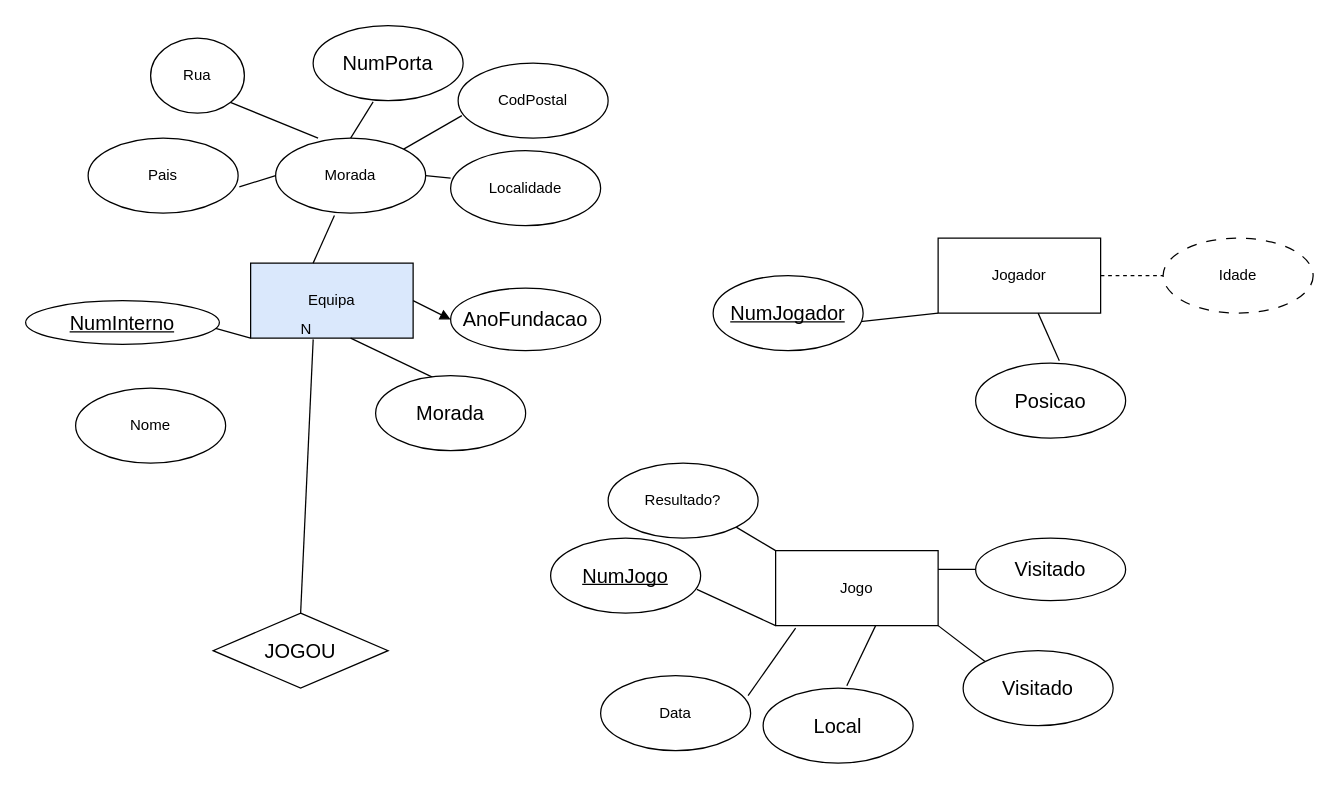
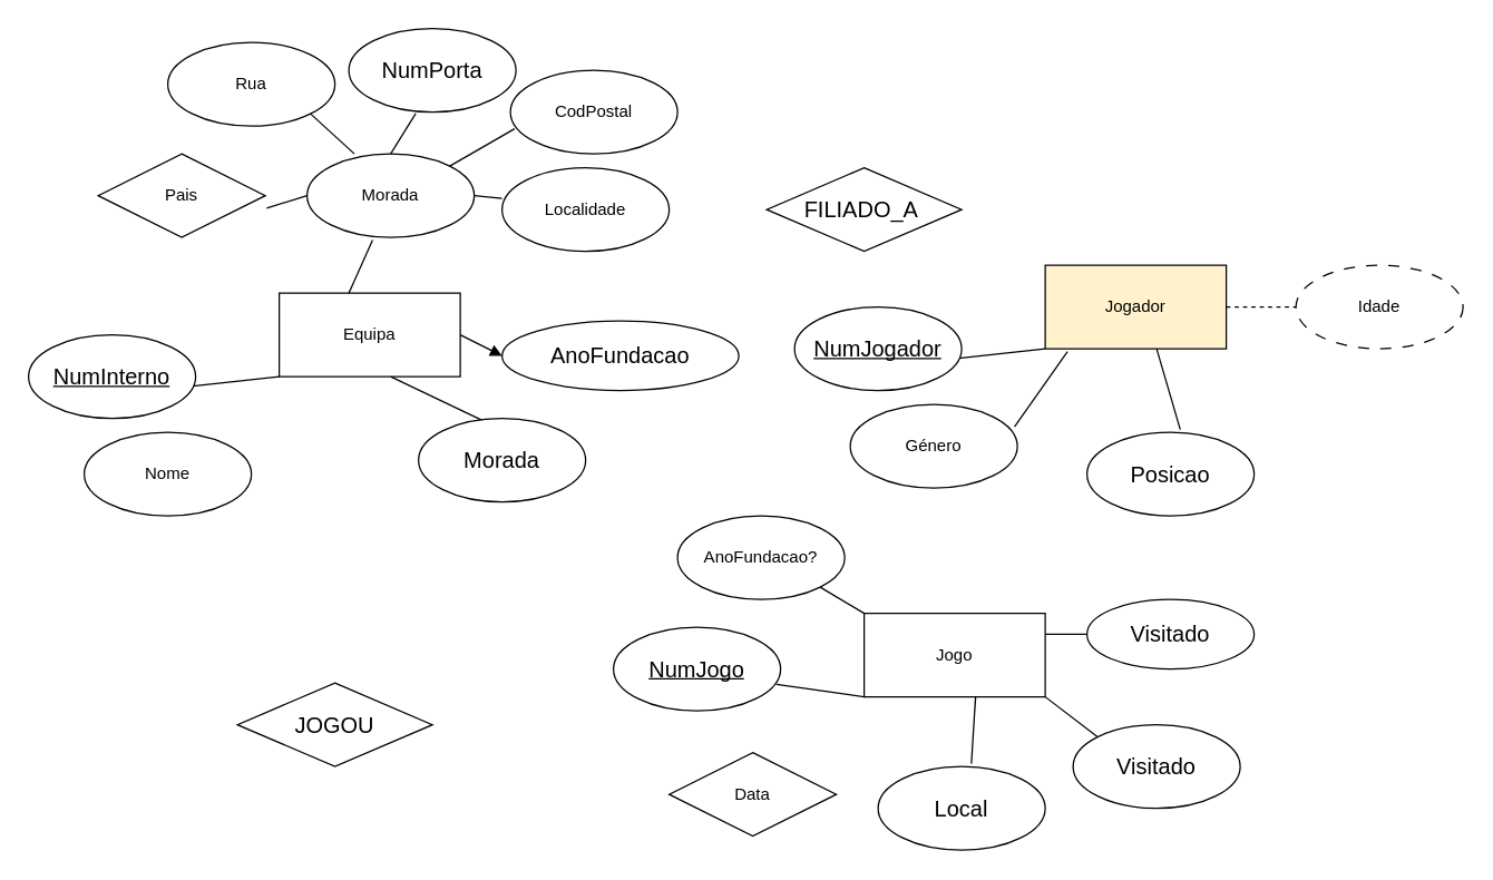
  <mxCell id="0" />
  <mxCell id="1" parent="0" />
- <mxCell id="2" value="Equipa" style="rounded=0;whiteSpace=wrap;html=1;fillColor=#dae8fc;" vertex="1" parent="1"><mxGeometry x="200" y="210" width="130" height="60" as="geometry" /></mxCell>
+ <mxCell id="2" value="Equipa" style="rounded=0;whiteSpace=wrap;html=1;" vertex="1" parent="1"><mxGeometry x="200" y="210" width="130" height="60" as="geometry" /></mxCell>
  <mxCell id="3" value="" style="endArrow=none;html=1;rounded=0;exitX=0.967;exitY=0.617;exitDx=0;exitDy=0;exitPerimeter=0;" edge="1" parent="1" source="4"><mxGeometry width="50" height="50" relative="1" as="geometry"><mxPoint x="130" y="250" as="sourcePoint" /><mxPoint x="200" y="270" as="targetPoint" /></mxGeometry></mxCell>
- <mxCell id="4" value="&lt;span id=&quot;docs-internal-guid-fb074735-7fff-1467-12a6-5c1d7fd0b527&quot;&gt;&lt;span style=&quot;font-size: 12pt; font-family: Calibri, sans-serif; background-color: transparent; font-variant-numeric: normal; font-variant-east-asian: normal; font-variant-alternates: normal; font-variant-position: normal; font-variant-emoji: normal; text-decoration-line: underline; text-decoration-skip-ink: none; vertical-align: baseline; white-space-collapse: preserve;&quot;&gt;NumInterno&lt;/span&gt;&lt;/span&gt;" style="ellipse;whiteSpace=wrap;html=1;" vertex="1" parent="1"><mxGeometry x="20" y="240" width="155" height="35" as="geometry" /></mxCell>
+ <mxCell id="4" value="&lt;span id=&quot;docs-internal-guid-fb074735-7fff-1467-12a6-5c1d7fd0b527&quot;&gt;&lt;span style=&quot;font-size: 12pt; font-family: Calibri, sans-serif; background-color: transparent; font-variant-numeric: normal; font-variant-east-asian: normal; font-variant-alternates: normal; font-variant-position: normal; font-variant-emoji: normal; text-decoration-line: underline; text-decoration-skip-ink: none; vertical-align: baseline; white-space-collapse: preserve;&quot;&gt;NumInterno&lt;/span&gt;&lt;/span&gt;" style="ellipse;whiteSpace=wrap;html=1;" vertex="1" parent="1"><mxGeometry x="20" y="240" width="120" height="60" as="geometry" /></mxCell>
  <mxCell id="5" value="Nome" style="ellipse;whiteSpace=wrap;html=1;" vertex="1" parent="1"><mxGeometry x="60" y="310" width="120" height="60" as="geometry" /></mxCell>
  <mxCell id="6" value="" style="endArrow=none;html=1;rounded=0;entryX=0;entryY=1;entryDx=0;entryDy=0;exitX=0.392;exitY=0.033;exitDx=0;exitDy=0;exitPerimeter=0;" edge="1" parent="1" source="7"><mxGeometry width="50" height="50" relative="1" as="geometry"><mxPoint x="220" y="290" as="sourcePoint" /><mxPoint x="280" y="270" as="targetPoint" /></mxGeometry></mxCell>
  <mxCell id="7" value="&lt;span id=&quot;docs-internal-guid-864a7e43-7fff-2307-8ba5-d3fcd2a51fee&quot;&gt;&lt;span style=&quot;font-size: 12pt; font-family: Calibri, sans-serif; background-color: transparent; font-variant-numeric: normal; font-variant-east-asian: normal; font-variant-alternates: normal; font-variant-position: normal; font-variant-emoji: normal; vertical-align: baseline; white-space-collapse: preserve;&quot;&gt;Morada&lt;/span&gt;&lt;/span&gt;" style="ellipse;whiteSpace=wrap;html=1;" vertex="1" parent="1"><mxGeometry x="300" y="300" width="120" height="60" as="geometry" /></mxCell>
  <mxCell id="8" value="" style="endArrow=none;html=1;rounded=0;entryX=0.392;entryY=1.033;entryDx=0;entryDy=0;entryPerimeter=0;" edge="1" parent="1" target="9"><mxGeometry width="50" height="50" relative="1" as="geometry"><mxPoint x="250" y="210" as="sourcePoint" /><mxPoint x="270" y="160" as="targetPoint" /></mxGeometry></mxCell>
  <mxCell id="9" value="Morada" style="ellipse;whiteSpace=wrap;html=1;" vertex="1" parent="1"><mxGeometry x="220" y="110" width="120" height="60" as="geometry" /></mxCell>
  <mxCell id="10" value="" style="endArrow=none;html=1;rounded=0;exitX=1;exitY=0.5;exitDx=0;exitDy=0;entryX=0;entryY=0.367;entryDx=0;entryDy=0;entryPerimeter=0;" edge="1" parent="1" source="9" target="15"><mxGeometry width="50" height="50" relative="1" as="geometry"><mxPoint x="330" y="130" as="sourcePoint" /><mxPoint x="380" y="80" as="targetPoint" /></mxGeometry></mxCell>
  <mxCell id="11" value="" style="endArrow=none;html=1;rounded=0;exitX=0.283;exitY=0;exitDx=0;exitDy=0;exitPerimeter=0;entryX=1;entryY=1;entryDx=0;entryDy=0;" edge="1" parent="1" source="9" target="13"><mxGeometry width="50" height="50" relative="1" as="geometry"><mxPoint x="260" y="110" as="sourcePoint" /><mxPoint x="230" y="70" as="targetPoint" /></mxGeometry></mxCell>
  <mxCell id="12" value="" style="endArrow=none;html=1;rounded=0;entryX=0.4;entryY=1.017;entryDx=0;entryDy=0;entryPerimeter=0;" edge="1" parent="1" target="14"><mxGeometry width="50" height="50" relative="1" as="geometry"><mxPoint x="280" y="110" as="sourcePoint" /><mxPoint x="300" y="70" as="targetPoint" /></mxGeometry></mxCell>
- <mxCell id="13" value="Rua" style="ellipse;whiteSpace=wrap;html=1;" vertex="1" parent="1"><mxGeometry x="120" y="30" width="75" height="60" as="geometry" /></mxCell>
+ <mxCell id="13" value="Rua" style="ellipse;whiteSpace=wrap;html=1;" vertex="1" parent="1"><mxGeometry x="120" y="30" width="120" height="60" as="geometry" /></mxCell>
  <mxCell id="14" value="&lt;span id=&quot;docs-internal-guid-223733fb-7fff-65e1-ff7a-13754291de61&quot;&gt;&lt;span style=&quot;font-size: 12pt; font-family: Calibri, sans-serif; background-color: transparent; font-variant-numeric: normal; font-variant-east-asian: normal; font-variant-alternates: normal; font-variant-position: normal; font-variant-emoji: normal; vertical-align: baseline; white-space-collapse: preserve;&quot;&gt;NumPorta&lt;/span&gt;&lt;/span&gt;" style="ellipse;whiteSpace=wrap;html=1;" vertex="1" parent="1"><mxGeometry x="250" y="20" width="120" height="60" as="geometry" /></mxCell>
  <mxCell id="15" value="Localidade" style="ellipse;whiteSpace=wrap;html=1;" vertex="1" parent="1"><mxGeometry x="360" y="120" width="120" height="60" as="geometry" /></mxCell>
  <mxCell id="16" value="CodPostal" style="ellipse;whiteSpace=wrap;html=1;" vertex="1" parent="1"><mxGeometry x="366" y="50" width="120" height="60" as="geometry" /></mxCell>
  <mxCell id="17" value="" style="endArrow=none;html=1;rounded=0;entryX=0.025;entryY=0.7;entryDx=0;entryDy=0;entryPerimeter=0;exitX=1;exitY=0;exitDx=0;exitDy=0;" edge="1" parent="1" source="9" target="16"><mxGeometry width="50" height="50" relative="1" as="geometry"><mxPoint x="317" y="130.02" as="sourcePoint" /><mxPoint x="334" y="110" as="targetPoint" /></mxGeometry></mxCell>
  <mxCell id="18" value="" style="endArrow=none;html=1;rounded=0;exitX=0;exitY=0.5;exitDx=0;exitDy=0;entryX=1.008;entryY=0.65;entryDx=0;entryDy=0;entryPerimeter=0;" edge="1" parent="1" target="19" source="9"><mxGeometry width="50" height="50" relative="1" as="geometry"><mxPoint x="220" y="150" as="sourcePoint" /><mxPoint x="196" y="110" as="targetPoint" /></mxGeometry></mxCell>
- <mxCell id="19" value="Pais" style="ellipse;whiteSpace=wrap;html=1;" vertex="1" parent="1"><mxGeometry x="70" y="110" width="120" height="60" as="geometry" /></mxCell>
+ <mxCell id="19" value="Pais" style="rhombus;whiteSpace=wrap;html=1;" vertex="1" parent="1"><mxGeometry x="70" y="110" width="120" height="60" as="geometry" /></mxCell>
  <mxCell id="20" value="" style="endArrow=block;html=1;rounded=0;exitX=1;exitY=0.5;exitDx=0;exitDy=0;entryX=0;entryY=0.5;entryDx=0;entryDy=0;" edge="1" parent="1" source="2" target="21"><mxGeometry width="50" height="50" relative="1" as="geometry"><mxPoint x="330" y="253.51" as="sourcePoint" /><mxPoint x="360" y="240" as="targetPoint" /></mxGeometry></mxCell>
- <mxCell id="21" value="&lt;span id=&quot;docs-internal-guid-02809a7c-7fff-371c-dbe4-12a1901e9a56&quot;&gt;&lt;span style=&quot;font-size: 12pt; font-family: Calibri, sans-serif; background-color: transparent; font-variant-numeric: normal; font-variant-east-asian: normal; font-variant-alternates: normal; font-variant-position: normal; font-variant-emoji: normal; vertical-align: baseline; white-space-collapse: preserve;&quot;&gt;AnoFundacao&lt;/span&gt;&lt;/span&gt;" style="ellipse;whiteSpace=wrap;html=1;" vertex="1" parent="1"><mxGeometry x="360" y="230" width="120" height="50" as="geometry" /></mxCell>
- <mxCell id="22" value="Jogador" style="rounded=0;whiteSpace=wrap;html=1;" vertex="1" parent="1"><mxGeometry x="750" y="190" width="130" height="60" as="geometry" /></mxCell>
+ <mxCell id="21" value="&lt;span id=&quot;docs-internal-guid-02809a7c-7fff-371c-dbe4-12a1901e9a56&quot;&gt;&lt;span style=&quot;font-size: 12pt; font-family: Calibri, sans-serif; background-color: transparent; font-variant-numeric: normal; font-variant-east-asian: normal; font-variant-alternates: normal; font-variant-position: normal; font-variant-emoji: normal; vertical-align: baseline; white-space-collapse: preserve;&quot;&gt;AnoFundacao&lt;/span&gt;&lt;/span&gt;" style="ellipse;whiteSpace=wrap;html=1;" vertex="1" parent="1"><mxGeometry x="360" y="230" width="170" height="50" as="geometry" /></mxCell>
+ <mxCell id="22" value="Jogador" style="rounded=0;whiteSpace=wrap;html=1;fillColor=#fff2cc;" vertex="1" parent="1"><mxGeometry x="750" y="190" width="130" height="60" as="geometry" /></mxCell>
  <mxCell id="23" value="" style="endArrow=none;html=1;rounded=0;exitX=0.967;exitY=0.617;exitDx=0;exitDy=0;exitPerimeter=0;" edge="1" parent="1" source="24"><mxGeometry width="50" height="50" relative="1" as="geometry"><mxPoint x="680" y="230" as="sourcePoint" /><mxPoint x="750" y="250" as="targetPoint" /></mxGeometry></mxCell>
  <mxCell id="24" value="&lt;span id=&quot;docs-internal-guid-fb074735-7fff-1467-12a6-5c1d7fd0b527&quot;&gt;&lt;span style=&quot;font-size: 12pt; font-family: Calibri, sans-serif; background-color: transparent; font-variant-numeric: normal; font-variant-east-asian: normal; font-variant-alternates: normal; font-variant-position: normal; font-variant-emoji: normal; text-decoration-line: underline; text-decoration-skip-ink: none; vertical-align: baseline; white-space-collapse: preserve;&quot;&gt;NumJogador&lt;/span&gt;&lt;/span&gt;" style="ellipse;whiteSpace=wrap;html=1;" vertex="1" parent="1"><mxGeometry x="570" y="220" width="120" height="60" as="geometry" /></mxCell>
+ <mxCell id="25" value="" style="endArrow=none;html=1;rounded=0;entryX=0.123;entryY=1.033;entryDx=0;entryDy=0;exitX=0.983;exitY=0.267;exitDx=0;exitDy=0;entryPerimeter=0;exitPerimeter=0;" edge="1" parent="1" source="26" target="22"><mxGeometry width="50" height="50" relative="1" as="geometry"><mxPoint x="690" y="320" as="sourcePoint" /><mxPoint x="750" y="300" as="targetPoint" /></mxGeometry></mxCell>
+ <mxCell id="26" value="Género" style="ellipse;whiteSpace=wrap;html=1;" vertex="1" parent="1"><mxGeometry x="610" y="290" width="120" height="60" as="geometry" /></mxCell>
  <mxCell id="27" value="" style="endArrow=none;html=1;rounded=0;entryX=0;entryY=1;entryDx=0;entryDy=0;exitX=0.558;exitY=-0.033;exitDx=0;exitDy=0;exitPerimeter=0;" edge="1" parent="1" source="28"><mxGeometry width="50" height="50" relative="1" as="geometry"><mxPoint x="770" y="270" as="sourcePoint" /><mxPoint x="830" y="250" as="targetPoint" /></mxGeometry></mxCell>
- <mxCell id="28" value="&lt;span id=&quot;docs-internal-guid-864a7e43-7fff-2307-8ba5-d3fcd2a51fee&quot;&gt;&lt;span style=&quot;font-size: 12pt; font-family: Calibri, sans-serif; background-color: transparent; font-variant-numeric: normal; font-variant-east-asian: normal; font-variant-alternates: normal; font-variant-position: normal; font-variant-emoji: normal; vertical-align: baseline; white-space-collapse: preserve;&quot;&gt;Posicao&lt;/span&gt;&lt;/span&gt;" style="ellipse;whiteSpace=wrap;html=1;" vertex="1" parent="1"><mxGeometry x="780" y="290" width="120" height="60" as="geometry" /></mxCell>
+ <mxCell id="28" value="&lt;span id=&quot;docs-internal-guid-864a7e43-7fff-2307-8ba5-d3fcd2a51fee&quot;&gt;&lt;span style=&quot;font-size: 12pt; font-family: Calibri, sans-serif; background-color: transparent; font-variant-numeric: normal; font-variant-east-asian: normal; font-variant-alternates: normal; font-variant-position: normal; font-variant-emoji: normal; vertical-align: baseline; white-space-collapse: preserve;&quot;&gt;Posicao&lt;/span&gt;&lt;/span&gt;" style="ellipse;whiteSpace=wrap;html=1;" vertex="1" parent="1"><mxGeometry x="780" y="310" width="120" height="60" as="geometry" /></mxCell>
  <mxCell id="29" value="" style="endArrow=none;dashed=1;html=1;rounded=0;exitX=1;exitY=0.5;exitDx=0;exitDy=0;" edge="1" parent="1" source="22"><mxGeometry width="50" height="50" relative="1" as="geometry"><mxPoint x="880" y="240" as="sourcePoint" /><mxPoint x="930" y="220" as="targetPoint" /></mxGeometry></mxCell>
  <mxCell id="30" value="Idade" style="ellipse;whiteSpace=wrap;html=1;dashed=1;dashPattern=8 8;" vertex="1" parent="1"><mxGeometry x="930" y="190" width="120" height="60" as="geometry" /></mxCell>
  <mxCell id="31" value="Jogo" style="rounded=0;whiteSpace=wrap;html=1;" vertex="1" parent="1"><mxGeometry x="620" y="440" width="130" height="60" as="geometry" /></mxCell>
  <mxCell id="32" value="" style="endArrow=none;html=1;rounded=0;exitX=0.975;exitY=0.683;exitDx=0;exitDy=0;exitPerimeter=0;" edge="1" parent="1" source="33"><mxGeometry width="50" height="50" relative="1" as="geometry"><mxPoint x="553.04" y="467.02" as="sourcePoint" /><mxPoint x="620" y="500" as="targetPoint" /></mxGeometry></mxCell>
- <mxCell id="33" value="&lt;span id=&quot;docs-internal-guid-fb074735-7fff-1467-12a6-5c1d7fd0b527&quot;&gt;&lt;span style=&quot;font-size: 12pt; font-family: Calibri, sans-serif; background-color: transparent; font-variant-numeric: normal; font-variant-east-asian: normal; font-variant-alternates: normal; font-variant-position: normal; font-variant-emoji: normal; text-decoration-line: underline; text-decoration-skip-ink: none; vertical-align: baseline; white-space-collapse: preserve;&quot;&gt;NumJogo&lt;/span&gt;&lt;/span&gt;" style="ellipse;whiteSpace=wrap;html=1;" vertex="1" parent="1"><mxGeometry x="440" y="430" width="120" height="60" as="geometry" /></mxCell>
- <mxCell id="34" value="" style="endArrow=none;html=1;rounded=0;entryX=0.123;entryY=1.033;entryDx=0;entryDy=0;exitX=0.983;exitY=0.267;exitDx=0;exitDy=0;entryPerimeter=0;exitPerimeter=0;" edge="1" parent="1" source="35" target="31"><mxGeometry width="50" height="50" relative="1" as="geometry"><mxPoint x="560" y="570" as="sourcePoint" /><mxPoint x="620" y="550" as="targetPoint" /></mxGeometry></mxCell>
- <mxCell id="35" value="Data" style="ellipse;whiteSpace=wrap;html=1;" vertex="1" parent="1"><mxGeometry x="480" y="540" width="120" height="60" as="geometry" /></mxCell>
+ <mxCell id="33" value="&lt;span id=&quot;docs-internal-guid-fb074735-7fff-1467-12a6-5c1d7fd0b527&quot;&gt;&lt;span style=&quot;font-size: 12pt; font-family: Calibri, sans-serif; background-color: transparent; font-variant-numeric: normal; font-variant-east-asian: normal; font-variant-alternates: normal; font-variant-position: normal; font-variant-emoji: normal; text-decoration-line: underline; text-decoration-skip-ink: none; vertical-align: baseline; white-space-collapse: preserve;&quot;&gt;NumJogo&lt;/span&gt;&lt;/span&gt;" style="ellipse;whiteSpace=wrap;html=1;" vertex="1" parent="1"><mxGeometry x="440" y="450" width="120" height="60" as="geometry" /></mxCell>
+ <mxCell id="35" value="Data" style="rhombus;whiteSpace=wrap;html=1;" vertex="1" parent="1"><mxGeometry x="480" y="540" width="120" height="60" as="geometry" /></mxCell>
  <mxCell id="36" value="" style="endArrow=none;html=1;rounded=0;entryX=0;entryY=1;entryDx=0;entryDy=0;exitX=0.558;exitY=-0.033;exitDx=0;exitDy=0;exitPerimeter=0;" edge="1" parent="1" source="37"><mxGeometry width="50" height="50" relative="1" as="geometry"><mxPoint x="640" y="520" as="sourcePoint" /><mxPoint x="700" y="500" as="targetPoint" /></mxGeometry></mxCell>
- <mxCell id="37" value="&lt;span id=&quot;docs-internal-guid-864a7e43-7fff-2307-8ba5-d3fcd2a51fee&quot;&gt;&lt;span style=&quot;font-size: 12pt; font-family: Calibri, sans-serif; background-color: transparent; font-variant-numeric: normal; font-variant-east-asian: normal; font-variant-alternates: normal; font-variant-position: normal; font-variant-emoji: normal; vertical-align: baseline; white-space-collapse: preserve;&quot;&gt;Local&lt;/span&gt;&lt;/span&gt;" style="ellipse;whiteSpace=wrap;html=1;" vertex="1" parent="1"><mxGeometry x="610" y="550" width="120" height="60" as="geometry" /></mxCell>
+ <mxCell id="37" value="&lt;span id=&quot;docs-internal-guid-864a7e43-7fff-2307-8ba5-d3fcd2a51fee&quot;&gt;&lt;span style=&quot;font-size: 12pt; font-family: Calibri, sans-serif; background-color: transparent; font-variant-numeric: normal; font-variant-east-asian: normal; font-variant-alternates: normal; font-variant-position: normal; font-variant-emoji: normal; vertical-align: baseline; white-space-collapse: preserve;&quot;&gt;Local&lt;/span&gt;&lt;/span&gt;" style="ellipse;whiteSpace=wrap;html=1;" vertex="1" parent="1"><mxGeometry x="630" y="550" width="120" height="60" as="geometry" /></mxCell>
  <mxCell id="38" value="" style="endArrow=none;html=1;rounded=0;entryX=1;entryY=1;entryDx=0;entryDy=0;exitX=0;exitY=0;exitDx=0;exitDy=0;" edge="1" parent="1" source="39" target="31"><mxGeometry width="50" height="50" relative="1" as="geometry"><mxPoint x="780" y="500" as="sourcePoint" /><mxPoint x="840" y="480" as="targetPoint" /></mxGeometry></mxCell>
  <mxCell id="39" value="&lt;span id=&quot;docs-internal-guid-864a7e43-7fff-2307-8ba5-d3fcd2a51fee&quot;&gt;&lt;span style=&quot;font-size: 12pt; font-family: Calibri, sans-serif; background-color: transparent; font-variant-numeric: normal; font-variant-east-asian: normal; font-variant-alternates: normal; font-variant-position: normal; font-variant-emoji: normal; vertical-align: baseline; white-space-collapse: preserve;&quot;&gt;Visitado&lt;/span&gt;&lt;/span&gt;" style="ellipse;whiteSpace=wrap;html=1;" vertex="1" parent="1"><mxGeometry x="770" y="520" width="120" height="60" as="geometry" /></mxCell>
  <mxCell id="40" value="" style="endArrow=none;html=1;rounded=0;exitX=1;exitY=0.5;exitDx=0;exitDy=0;entryX=0;entryY=0.5;entryDx=0;entryDy=0;" edge="1" parent="1" target="41"><mxGeometry width="50" height="50" relative="1" as="geometry"><mxPoint x="750" y="455" as="sourcePoint" /><mxPoint x="780" y="455" as="targetPoint" /></mxGeometry></mxCell>
  <mxCell id="41" value="&lt;span id=&quot;docs-internal-guid-02809a7c-7fff-371c-dbe4-12a1901e9a56&quot;&gt;&lt;span style=&quot;font-size: 12pt; font-family: Calibri, sans-serif; background-color: transparent; font-variant-numeric: normal; font-variant-east-asian: normal; font-variant-alternates: normal; font-variant-position: normal; font-variant-emoji: normal; vertical-align: baseline; white-space-collapse: preserve;&quot;&gt;Visitado&lt;/span&gt;&lt;/span&gt;" style="ellipse;whiteSpace=wrap;html=1;" vertex="1" parent="1"><mxGeometry x="780" y="430" width="120" height="50" as="geometry" /></mxCell>
  <mxCell id="42" value="" style="endArrow=none;html=1;rounded=0;exitX=0;exitY=0;exitDx=0;exitDy=0;entryX=1;entryY=1;entryDx=0;entryDy=0;" edge="1" parent="1" target="43" source="31"><mxGeometry width="50" height="50" relative="1" as="geometry"><mxPoint x="620" y="450" as="sourcePoint" /><mxPoint x="596" y="410" as="targetPoint" /></mxGeometry></mxCell>
- <mxCell id="43" value="Resultado?" style="ellipse;whiteSpace=wrap;html=1;" vertex="1" parent="1"><mxGeometry x="486" y="370" width="120" height="60" as="geometry" /></mxCell>
+ <mxCell id="43" value="AnoFundacao?" style="ellipse;whiteSpace=wrap;html=1;" vertex="1" parent="1"><mxGeometry x="486" y="370" width="120" height="60" as="geometry" /></mxCell>
  <mxCell id="44" value="&lt;span id=&quot;docs-internal-guid-3bac1d76-7fff-3e42-20b9-e0b5040da520&quot;&gt;&lt;span style=&quot;font-size: 12pt; font-family: Calibri, sans-serif; background-color: transparent; font-variant-numeric: normal; font-variant-east-asian: normal; font-variant-alternates: normal; font-variant-position: normal; font-variant-emoji: normal; vertical-align: baseline; white-space-collapse: preserve;&quot;&gt;JOGOU&lt;/span&gt;&lt;/span&gt;" style="shape=rhombus;perimeter=rhombusPerimeter;whiteSpace=wrap;html=1;align=center;" vertex="1" parent="1"><mxGeometry x="170" y="490" width="140" height="60" as="geometry" /></mxCell>
- <mxCell id="45" value="" style="endArrow=none;html=1;rounded=0;entryX=0.385;entryY=1.017;entryDx=0;entryDy=0;entryPerimeter=0;exitX=0.5;exitY=0;exitDx=0;exitDy=0;" edge="1" parent="1" source="44" target="2"><mxGeometry relative="1" as="geometry"><mxPoint x="250" y="500" as="sourcePoint" /><mxPoint x="410" y="500" as="targetPoint" /></mxGeometry></mxCell>
- <mxCell id="46" value="N" style="resizable=0;html=1;whiteSpace=wrap;align=right;verticalAlign=bottom;" connectable="0" vertex="1" parent="45"><mxGeometry x="1" relative="1" as="geometry" /></mxCell>
+ <mxCell id="47" value="&lt;span id=&quot;docs-internal-guid-068f5c22-7fff-2dc6-6867-d4454d6422a6&quot;&gt;&lt;span style=&quot;font-size: 12pt; font-family: Calibri, sans-serif; background-color: transparent; font-variant-numeric: normal; font-variant-east-asian: normal; font-variant-alternates: normal; font-variant-position: normal; font-variant-emoji: normal; vertical-align: baseline; white-space-collapse: preserve;&quot;&gt;FILIADO_A &lt;/span&gt;&lt;/span&gt;" style="shape=rhombus;perimeter=rhombusPerimeter;whiteSpace=wrap;html=1;align=center;" vertex="1" parent="1"><mxGeometry x="550" y="120" width="140" height="60" as="geometry" /></mxCell>
